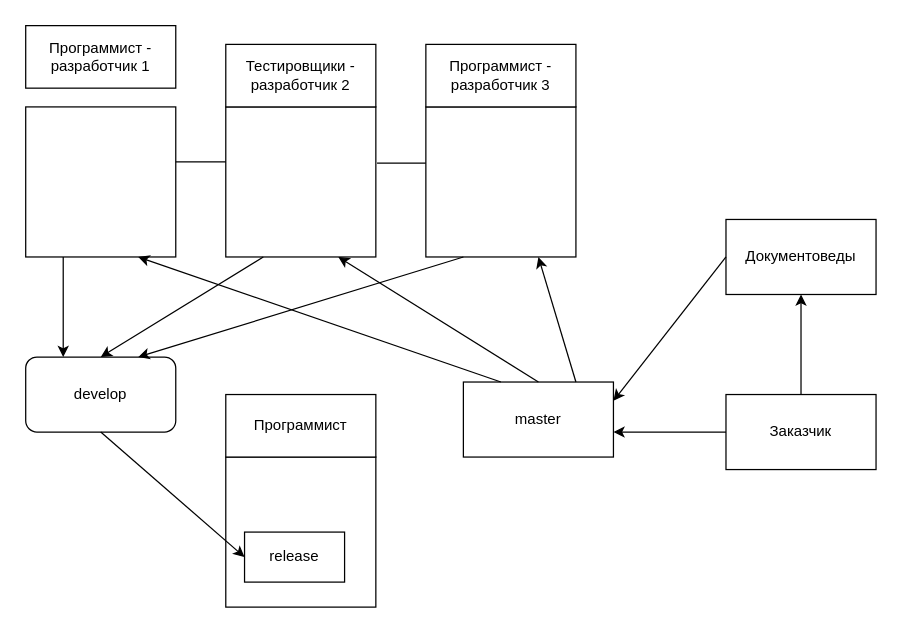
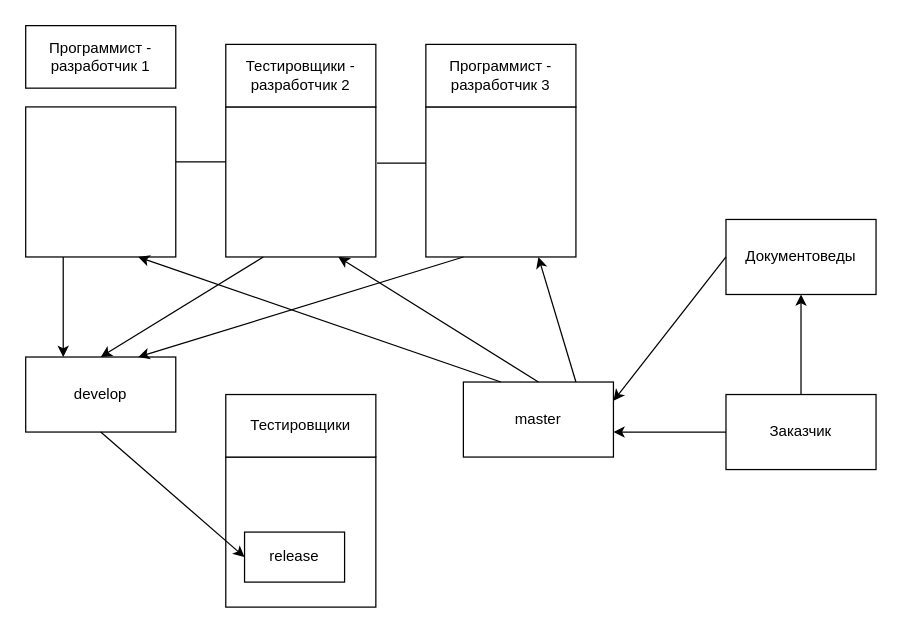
  <mxCell id="0" />
  <mxCell id="1" parent="0" />
  <mxCell id="2" value="" style="rounded=0;whiteSpace=wrap;html=1;" vertex="1" parent="1"><mxGeometry x="20" y="85" width="120" height="120" as="geometry" /></mxCell>
  <mxCell id="3" value="" style="rounded=0;whiteSpace=wrap;html=1;" vertex="1" parent="1"><mxGeometry x="180" y="85" width="120" height="120" as="geometry" /></mxCell>
  <mxCell id="4" value="" style="rounded=0;whiteSpace=wrap;html=1;" vertex="1" parent="1"><mxGeometry x="340" y="85" width="120" height="120" as="geometry" /></mxCell>
  <mxCell id="5" value="Программист -&lt;br&gt;разработчик 1" style="rounded=0;whiteSpace=wrap;html=1;" vertex="1" parent="1"><mxGeometry x="20" y="20" width="120" height="50" as="geometry" /></mxCell>
  <mxCell id="6" value="Тестировщики -&lt;br&gt;разработчик 2" style="rounded=0;whiteSpace=wrap;html=1;" vertex="1" parent="1"><mxGeometry x="180" y="35" width="120" height="50" as="geometry" /></mxCell>
  <mxCell id="7" value="Программист -&lt;br&gt;разработчик 3" style="rounded=0;whiteSpace=wrap;html=1;" vertex="1" parent="1"><mxGeometry x="340" y="35" width="120" height="50" as="geometry" /></mxCell>
  <mxCell id="8" value="" style="rounded=0;whiteSpace=wrap;html=1;" vertex="1" parent="1"><mxGeometry x="180" y="365" width="120" height="120" as="geometry" /></mxCell>
- <mxCell id="9" value="Программист" style="rounded=0;whiteSpace=wrap;html=1;" vertex="1" parent="1"><mxGeometry x="180" y="315" width="120" height="50" as="geometry" /></mxCell>
+ <mxCell id="9" value="Тестировщики" style="rounded=0;whiteSpace=wrap;html=1;" vertex="1" parent="1"><mxGeometry x="180" y="315" width="120" height="50" as="geometry" /></mxCell>
  <mxCell id="10" value="" style="endArrow=none;html=1;rounded=0;exitX=0;exitY=0.367;exitDx=0;exitDy=0;exitPerimeter=0;" edge="1" parent="1" source="3"><mxGeometry width="50" height="50" relative="1" as="geometry"><mxPoint x="280" y="375" as="sourcePoint" /><mxPoint x="140" y="129" as="targetPoint" /></mxGeometry></mxCell>
  <mxCell id="11" value="" style="endArrow=none;html=1;rounded=0;exitX=0;exitY=0.375;exitDx=0;exitDy=0;exitPerimeter=0;entryX=1.008;entryY=0.375;entryDx=0;entryDy=0;entryPerimeter=0;" edge="1" parent="1" source="4" target="3"><mxGeometry width="50" height="50" relative="1" as="geometry"><mxPoint x="190" y="139.04" as="sourcePoint" /><mxPoint x="150" y="139" as="targetPoint" /></mxGeometry></mxCell>
  <mxCell id="12" value="release" style="rounded=0;whiteSpace=wrap;html=1;" vertex="1" parent="1"><mxGeometry x="195" y="425" width="80" height="40" as="geometry" /></mxCell>
  <mxCell id="13" value="Заказчик" style="rounded=0;whiteSpace=wrap;html=1;" vertex="1" parent="1"><mxGeometry x="580" y="315" width="120" height="60" as="geometry" /></mxCell>
  <mxCell id="14" value="Документоведы" style="rounded=0;whiteSpace=wrap;html=1;" vertex="1" parent="1"><mxGeometry x="580" y="175" width="120" height="60" as="geometry" /></mxCell>
  <mxCell id="15" value="" style="endArrow=classic;html=1;rounded=0;exitX=0.5;exitY=0;exitDx=0;exitDy=0;entryX=0.5;entryY=1;entryDx=0;entryDy=0;" edge="1" parent="1" source="13" target="14"><mxGeometry width="50" height="50" relative="1" as="geometry"><mxPoint x="330" y="365" as="sourcePoint" /><mxPoint x="380" y="315" as="targetPoint" /></mxGeometry></mxCell>
- <mxCell id="16" value="develop" style="whiteSpace=wrap;html=1;rounded=1;" vertex="1" parent="1"><mxGeometry x="20" y="285" width="120" height="60" as="geometry" /></mxCell>
+ <mxCell id="16" value="develop" style="rounded=0;whiteSpace=wrap;html=1;" vertex="1" parent="1"><mxGeometry x="20" y="285" width="120" height="60" as="geometry" /></mxCell>
  <mxCell id="17" value="" style="endArrow=classic;html=1;rounded=0;exitX=0.5;exitY=1;exitDx=0;exitDy=0;entryX=0;entryY=0.5;entryDx=0;entryDy=0;" edge="1" parent="1" source="16" target="12"><mxGeometry width="50" height="50" relative="1" as="geometry"><mxPoint x="280" y="375" as="sourcePoint" /><mxPoint x="330" y="325" as="targetPoint" /></mxGeometry></mxCell>
  <mxCell id="18" value="master" style="rounded=0;whiteSpace=wrap;html=1;" vertex="1" parent="1"><mxGeometry x="370" y="305" width="120" height="60" as="geometry" /></mxCell>
  <mxCell id="19" value="" style="endArrow=classic;html=1;rounded=0;exitX=0;exitY=0.5;exitDx=0;exitDy=0;entryX=1;entryY=0.25;entryDx=0;entryDy=0;" edge="1" parent="1" source="14" target="18"><mxGeometry width="50" height="50" relative="1" as="geometry"><mxPoint x="280" y="375" as="sourcePoint" /><mxPoint x="330" y="325" as="targetPoint" /></mxGeometry></mxCell>
  <mxCell id="20" value="" style="endArrow=classic;html=1;rounded=0;exitX=0;exitY=0.5;exitDx=0;exitDy=0;" edge="1" parent="1" source="13"><mxGeometry width="50" height="50" relative="1" as="geometry"><mxPoint x="590" y="215" as="sourcePoint" /><mxPoint x="490" y="345" as="targetPoint" /></mxGeometry></mxCell>
  <mxCell id="21" value="" style="endArrow=classic;html=1;rounded=0;exitX=0.25;exitY=1;exitDx=0;exitDy=0;entryX=0.25;entryY=0;entryDx=0;entryDy=0;" edge="1" parent="1" source="2" target="16"><mxGeometry width="50" height="50" relative="1" as="geometry"><mxPoint x="280" y="375" as="sourcePoint" /><mxPoint x="330" y="325" as="targetPoint" /></mxGeometry></mxCell>
  <mxCell id="22" value="" style="endArrow=classic;html=1;rounded=0;exitX=0.25;exitY=1;exitDx=0;exitDy=0;entryX=0.5;entryY=0;entryDx=0;entryDy=0;" edge="1" parent="1" source="3" target="16"><mxGeometry width="50" height="50" relative="1" as="geometry"><mxPoint x="280" y="375" as="sourcePoint" /><mxPoint x="330" y="325" as="targetPoint" /></mxGeometry></mxCell>
  <mxCell id="23" value="" style="endArrow=classic;html=1;rounded=0;exitX=0.25;exitY=1;exitDx=0;exitDy=0;entryX=0.75;entryY=0;entryDx=0;entryDy=0;" edge="1" parent="1" source="4" target="16"><mxGeometry width="50" height="50" relative="1" as="geometry"><mxPoint x="280" y="375" as="sourcePoint" /><mxPoint x="330" y="325" as="targetPoint" /></mxGeometry></mxCell>
  <mxCell id="24" value="" style="endArrow=classic;html=1;rounded=0;exitX=0.75;exitY=0;exitDx=0;exitDy=0;entryX=0.75;entryY=1;entryDx=0;entryDy=0;" edge="1" parent="1" source="18" target="4"><mxGeometry width="50" height="50" relative="1" as="geometry"><mxPoint x="280" y="375" as="sourcePoint" /><mxPoint x="400" y="205" as="targetPoint" /></mxGeometry></mxCell>
  <mxCell id="25" value="" style="endArrow=classic;html=1;rounded=0;exitX=0.5;exitY=0;exitDx=0;exitDy=0;entryX=0.75;entryY=1;entryDx=0;entryDy=0;" edge="1" parent="1" source="18" target="3"><mxGeometry width="50" height="50" relative="1" as="geometry"><mxPoint x="280" y="375" as="sourcePoint" /><mxPoint x="240" y="205" as="targetPoint" /></mxGeometry></mxCell>
  <mxCell id="26" value="" style="endArrow=classic;html=1;rounded=0;exitX=0.25;exitY=0;exitDx=0;exitDy=0;entryX=0.75;entryY=1;entryDx=0;entryDy=0;" edge="1" parent="1" source="18" target="2"><mxGeometry width="50" height="50" relative="1" as="geometry"><mxPoint x="280" y="375" as="sourcePoint" /><mxPoint x="330" y="325" as="targetPoint" /></mxGeometry></mxCell>
